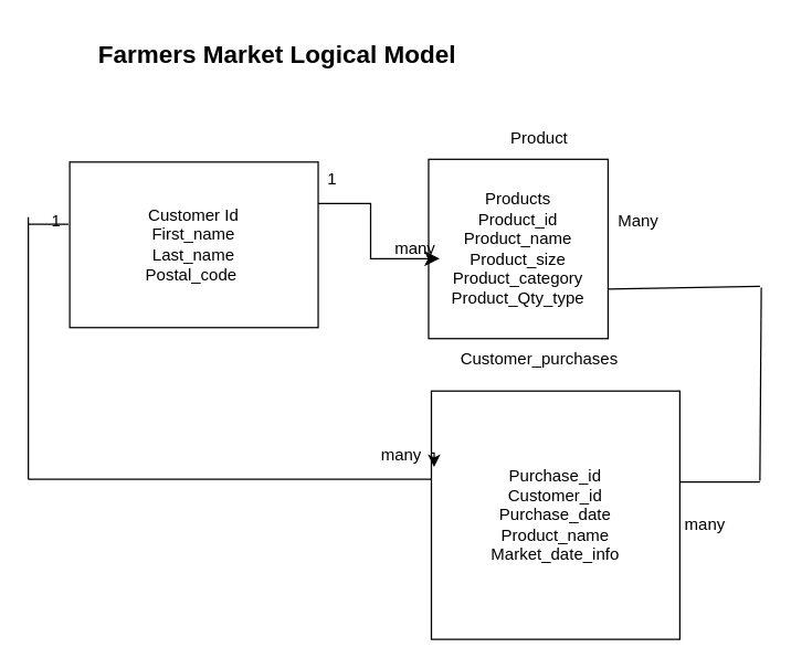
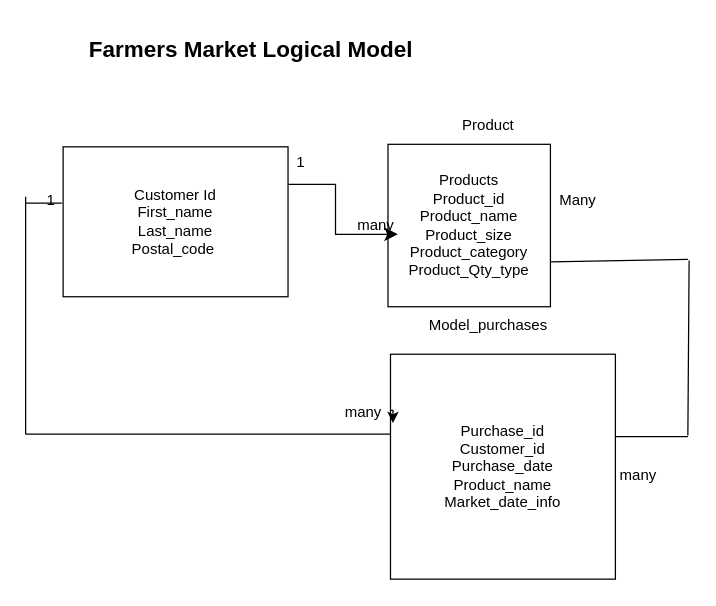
  <mxCell id="0" />
  <mxCell id="1" parent="0" />
  <mxCell id="2" value="Customer Id&lt;div&gt;First_name&lt;/div&gt;&lt;div&gt;Last_name&lt;/div&gt;&lt;div&gt;Postal_code&amp;nbsp;&lt;/div&gt;" style="rounded=0;whiteSpace=wrap;html=1;" vertex="1" parent="1"><mxGeometry x="50" y="117" width="180" height="120" as="geometry" /></mxCell>
  <mxCell id="3" value="Purchase_id&lt;div&gt;Customer_id&lt;/div&gt;&lt;div&gt;Purchase_date&lt;/div&gt;&lt;div&gt;Product_name&lt;/div&gt;&lt;div&gt;Market_date_info&lt;/div&gt;" style="whiteSpace=wrap;html=1;aspect=fixed;" vertex="1" parent="1"><mxGeometry x="312" y="283" width="180" height="180" as="geometry" /></mxCell>
  <mxCell id="4" value="" style="endArrow=none;html=1;rounded=0;" edge="1" parent="1"><mxGeometry width="50" height="50" relative="1" as="geometry"><mxPoint x="20" y="347" as="sourcePoint" /><mxPoint x="20" y="157" as="targetPoint" /></mxGeometry></mxCell>
  <mxCell id="5" value="" style="endArrow=none;html=1;rounded=0;" edge="1" parent="1"><mxGeometry width="50" height="50" relative="1" as="geometry"><mxPoint x="20" y="347" as="sourcePoint" /><mxPoint x="312" y="347" as="targetPoint" /></mxGeometry></mxCell>
  <mxCell id="6" style="edgeStyle=orthogonalEdgeStyle;rounded=0;orthogonalLoop=1;jettySize=auto;html=1;exitX=0;exitY=0.25;exitDx=0;exitDy=0;entryX=0.011;entryY=0.306;entryDx=0;entryDy=0;entryPerimeter=0;" edge="1" parent="1" source="3" target="3"><mxGeometry relative="1" as="geometry" /></mxCell>
  <mxCell id="7" value="&lt;font style=&quot;font-size: 18px;&quot;&gt;&lt;b&gt;Farmers Market Logical Model&lt;/b&gt;&lt;/font&gt;" style="text;html=1;align=center;verticalAlign=middle;resizable=0;points=[];autosize=1;strokeColor=none;fillColor=none;" vertex="1" parent="1"><mxGeometry x="60" y="20" width="280" height="40" as="geometry" /></mxCell>
  <mxCell id="8" value="Products&lt;div&gt;Product_id&lt;/div&gt;&lt;div&gt;Product_name&lt;/div&gt;&lt;div&gt;Product_size&lt;/div&gt;&lt;div&gt;Product_category&lt;/div&gt;&lt;div&gt;Product_Qty_type&lt;/div&gt;" style="whiteSpace=wrap;html=1;aspect=fixed;" vertex="1" parent="1"><mxGeometry x="310" y="115" width="130" height="130" as="geometry" /></mxCell>
  <mxCell id="9" value="Product" style="text;html=1;align=center;verticalAlign=middle;resizable=0;points=[];autosize=1;strokeColor=none;fillColor=none;" vertex="1" parent="1"><mxGeometry x="360" y="85" width="60" height="30" as="geometry" /></mxCell>
- <mxCell id="10" value="Customer_purchases" style="text;html=1;align=center;verticalAlign=middle;resizable=0;points=[];autosize=1;strokeColor=none;fillColor=none;" vertex="1" parent="1"><mxGeometry x="320" y="245" width="140" height="30" as="geometry" /></mxCell>
+ <mxCell id="10" value="Model_purchases" style="text;html=1;align=center;verticalAlign=middle;resizable=0;points=[];autosize=1;strokeColor=none;fillColor=none;" vertex="1" parent="1"><mxGeometry x="320" y="245" width="140" height="30" as="geometry" /></mxCell>
  <mxCell id="11" value="" style="edgeStyle=segmentEdgeStyle;endArrow=classic;html=1;curved=0;rounded=0;endSize=8;startSize=8;sourcePerimeterSpacing=0;targetPerimeterSpacing=0;" edge="1" parent="1"><mxGeometry width="100" relative="1" as="geometry"><mxPoint x="230" y="147" as="sourcePoint" /><mxPoint x="318" y="187" as="targetPoint" /><Array as="points"><mxPoint x="268" y="187" /></Array></mxGeometry></mxCell>
  <mxCell id="12" value="" style="endArrow=none;html=1;rounded=0;" edge="1" parent="1"><mxGeometry width="50" height="50" relative="1" as="geometry"><mxPoint x="20" y="162" as="sourcePoint" /><mxPoint x="49" y="162" as="targetPoint" /></mxGeometry></mxCell>
  <mxCell id="13" value="1" style="text;html=1;align=center;verticalAlign=middle;resizable=0;points=[];autosize=1;strokeColor=none;fillColor=none;" vertex="1" parent="1"><mxGeometry x="25" y="145" width="30" height="30" as="geometry" /></mxCell>
  <mxCell id="14" value="many" style="text;html=1;align=center;verticalAlign=middle;resizable=0;points=[];autosize=1;strokeColor=none;fillColor=none;" vertex="1" parent="1"><mxGeometry x="265" y="315" width="50" height="30" as="geometry" /></mxCell>
  <mxCell id="15" value="" style="endArrow=none;html=1;rounded=0;" edge="1" parent="1"><mxGeometry width="50" height="50" relative="1" as="geometry"><mxPoint x="440" y="209" as="sourcePoint" /><mxPoint x="550" y="207" as="targetPoint" /></mxGeometry></mxCell>
  <mxCell id="16" value="" style="endArrow=none;html=1;rounded=0;" edge="1" parent="1"><mxGeometry width="50" height="50" relative="1" as="geometry"><mxPoint x="550" y="348" as="sourcePoint" /><mxPoint x="551" y="208" as="targetPoint" /></mxGeometry></mxCell>
  <mxCell id="17" value="" style="endArrow=none;html=1;rounded=0;" edge="1" parent="1"><mxGeometry width="50" height="50" relative="1" as="geometry"><mxPoint x="492" y="349" as="sourcePoint" /><mxPoint x="550" y="349" as="targetPoint" /></mxGeometry></mxCell>
  <mxCell id="18" value="&amp;nbsp; &amp;nbsp; &amp;nbsp; &amp;nbsp;Many" style="text;html=1;align=center;verticalAlign=middle;resizable=0;points=[];autosize=1;strokeColor=none;fillColor=none;" vertex="1" parent="1"><mxGeometry x="410" y="145" width="80" height="30" as="geometry" /></mxCell>
  <mxCell id="19" value="many" style="text;html=1;align=center;verticalAlign=middle;resizable=0;points=[];autosize=1;strokeColor=none;fillColor=none;" vertex="1" parent="1"><mxGeometry x="485" y="365" width="50" height="30" as="geometry" /></mxCell>
  <mxCell id="20" value="1" style="text;html=1;align=center;verticalAlign=middle;resizable=0;points=[];autosize=1;strokeColor=none;fillColor=none;" vertex="1" parent="1"><mxGeometry x="225" y="115" width="30" height="30" as="geometry" /></mxCell>
  <mxCell id="21" value="many" style="text;html=1;align=center;verticalAlign=middle;resizable=0;points=[];autosize=1;strokeColor=none;fillColor=none;" vertex="1" parent="1"><mxGeometry x="275" y="165" width="50" height="30" as="geometry" /></mxCell>
